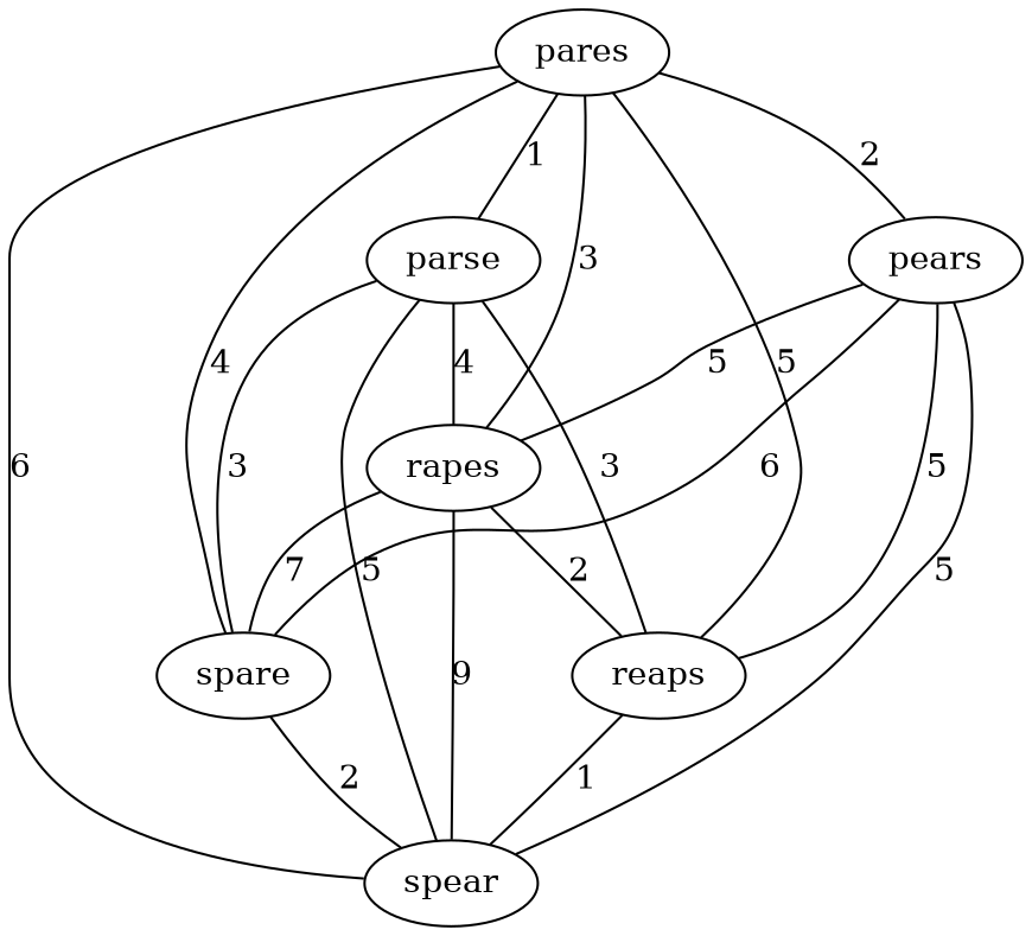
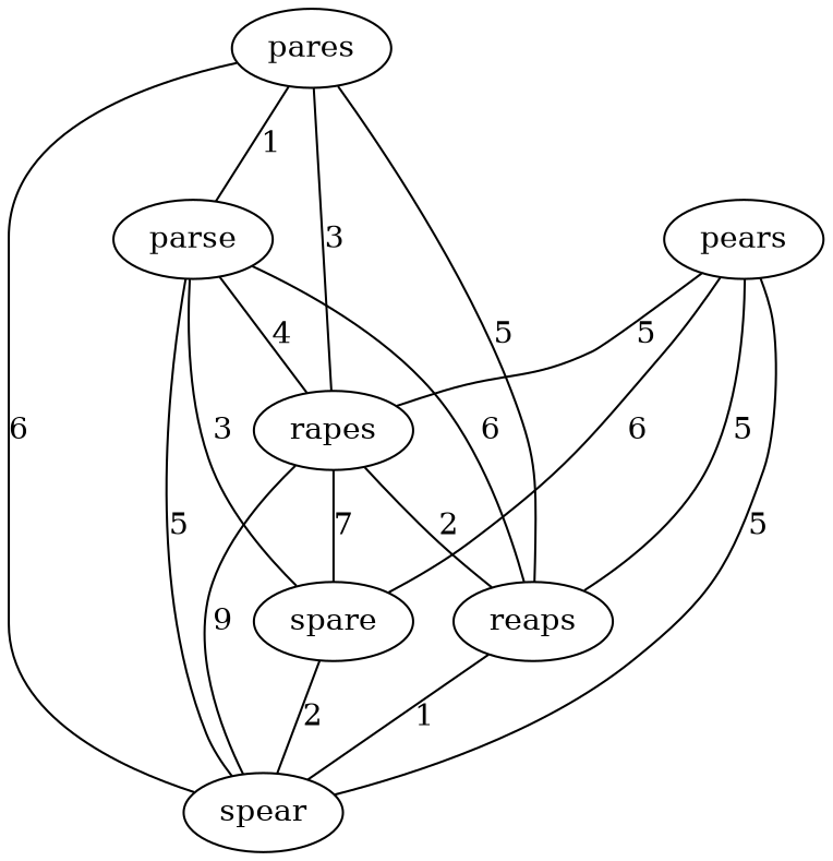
  graph {
    pares
    parse
    pears
    rapes
    reaps
    spare
    spear
    pares -- parse [label=1]
-   pares -- pears [label=2]
    pares -- rapes [label=3]
    pares -- reaps [label=5]
-   pares -- spare [label=4]
    pares -- spear [label=6]
    parse -- rapes [label=4]
-   parse -- reaps [label=3]
+   parse -- reaps [label=6]
    parse -- spare [label=3]
    parse -- spear [label=5]
    pears -- rapes [label=5]
    pears -- reaps [label=5]
    pears -- spare [label=6]
    pears -- spear [label=5]
    rapes -- reaps [label=2]
    rapes -- spare [label=7]
    rapes -- spear [label=9]
    reaps -- spear [label=1]
    spare -- spear [label=2]
  }
